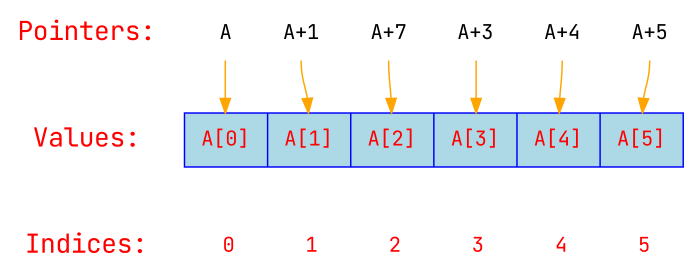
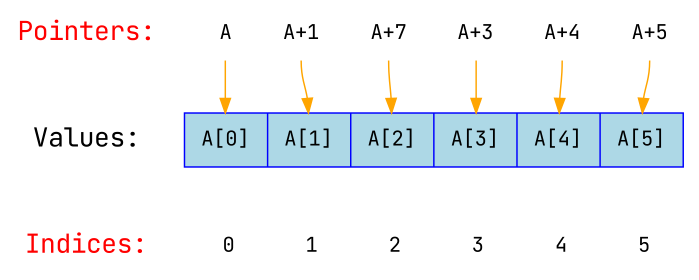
  digraph {
    fontname="JetBrains Mono"
    node [fontcolor=red fontname="JetBrains Mono" fontsize=18 shape=plaintext]
    edge [color=orange fontname="JetBrains Mono"]
    "Pointers:"
    n2 [color=white fixedsize=true fontcolor=black fontsize=14 label="<f0> A | <f1> A+1 | <f2> A+7 | <f3> A+3 | <f4> A+4 | <f5> A+5" shape=record width=4.75]
-   "Values:"
-   n4 [color=blue fillcolor=lightblue fixedsize=true fontsize=14 label="<f0> A[0] | <f1> A[1] | <f2> A[2] | <f3> A[3] | <f4> A[4] | <f5> A[5]" shape=record style=filled width=4.75]
+   "Values:" [fontcolor=black]
+   n4 [color=blue fillcolor=lightblue fixedsize=true fontcolor=black fontsize=14 label="<f0> A[0] | <f1> A[1] | <f2> A[2] | <f3> A[3] | <f4> A[4] | <f5> A[5]" shape=record style=filled width=4.75]
    "Indices:"
-   n6 [color=white fixedsize=true fontsize=14 label="0 | 1 | 2 | 3| 4 | 5" shape=record width=4.75]
+   n6 [color=white fixedsize=true fontcolor=black fontsize=14 label="0 | 1 | 2 | 3| 4 | 5" shape=record width=4.75]
    subgraph sub_1 {
      rank=same
      "Pointers:"
      n2
    }
    subgraph sub_2 {
      rank=same
      "Values:"
      n4
    }
    subgraph sub_3 {
      rank=same
      "Indices:"
      n6
    }
    "Pointers:" -> "Values:" [color=white]
    n2 -> n4 [headport=f0 tailport=f0]
    n2 -> n4 [headport=f1 tailport=f1]
    n2 -> n4 [headport=f2 tailport=f2]
    n2 -> n4 [headport=f3 tailport=f3]
    n2 -> n4 [headport=f4 tailport=f4]
    n2 -> n4 [headport=f5 tailport=f5]
    "Values:" -> "Indices:" [color=white]
  }
